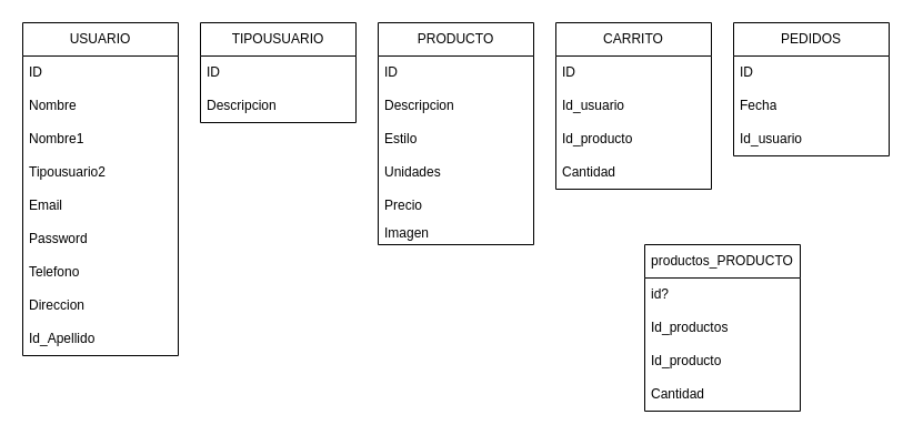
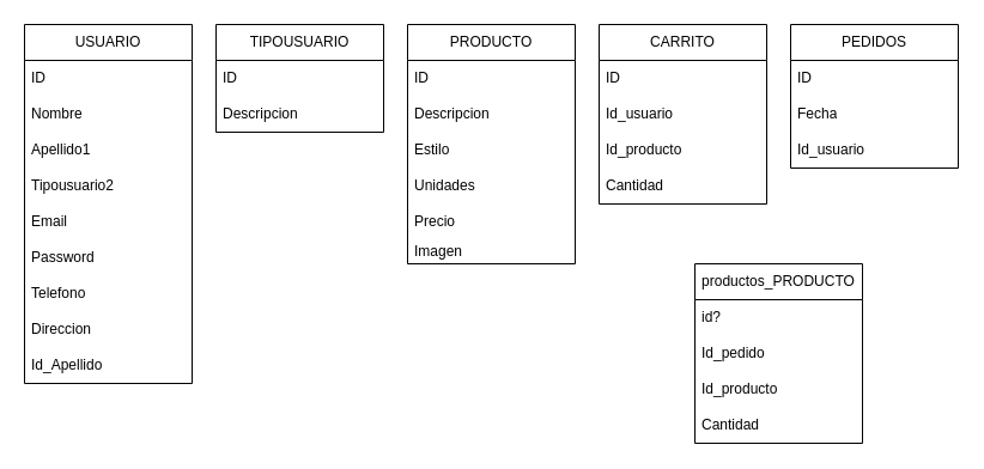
  <mxCell id="0" />
  <mxCell id="1" parent="0" />
  <mxCell id="2" value="USUARIO" style="swimlane;fontStyle=0;childLayout=stackLayout;horizontal=1;startSize=30;horizontalStack=0;resizeParent=1;resizeParentMax=0;resizeLast=0;collapsible=1;marginBottom=0;whiteSpace=wrap;html=1;" parent="1" vertex="1"><mxGeometry y="20" width="140" height="300" as="geometry" x="20"><mxRectangle x="110" y="490" width="100" height="30" as="alternateBounds" /></mxGeometry></mxCell>
  <mxCell id="3" value="ID" style="text;strokeColor=none;fillColor=none;align=left;verticalAlign=middle;spacingLeft=4;spacingRight=4;overflow=hidden;points=[[0,0.5],[1,0.5]];portConstraint=eastwest;rotatable=0;whiteSpace=wrap;html=1;" parent="2" vertex="1"><mxGeometry y="30" width="140" height="30" as="geometry" /></mxCell>
  <mxCell id="4" value="Nombre" style="text;strokeColor=none;fillColor=none;align=left;verticalAlign=middle;spacingLeft=4;spacingRight=4;overflow=hidden;points=[[0,0.5],[1,0.5]];portConstraint=eastwest;rotatable=0;whiteSpace=wrap;html=1;" parent="2" vertex="1"><mxGeometry y="60" width="140" height="30" as="geometry" /></mxCell>
- <mxCell id="5" value="Nombre1" style="text;strokeColor=none;fillColor=none;align=left;verticalAlign=middle;spacingLeft=4;spacingRight=4;overflow=hidden;points=[[0,0.5],[1,0.5]];portConstraint=eastwest;rotatable=0;whiteSpace=wrap;html=1;" parent="2" vertex="1"><mxGeometry y="90" width="140" height="30" as="geometry" /></mxCell>
+ <mxCell id="5" value="Apellido1" style="text;strokeColor=none;fillColor=none;align=left;verticalAlign=middle;spacingLeft=4;spacingRight=4;overflow=hidden;points=[[0,0.5],[1,0.5]];portConstraint=eastwest;rotatable=0;whiteSpace=wrap;html=1;" parent="2" vertex="1"><mxGeometry y="90" width="140" height="30" as="geometry" /></mxCell>
  <mxCell id="6" value="Tipousuario2" style="text;strokeColor=none;fillColor=none;align=left;verticalAlign=middle;spacingLeft=4;spacingRight=4;overflow=hidden;points=[[0,0.5],[1,0.5]];portConstraint=eastwest;rotatable=0;whiteSpace=wrap;html=1;" parent="2" vertex="1"><mxGeometry y="120" width="140" height="30" as="geometry" /></mxCell>
  <mxCell id="7" value="Email" style="text;strokeColor=none;fillColor=none;align=left;verticalAlign=middle;spacingLeft=4;spacingRight=4;overflow=hidden;points=[[0,0.5],[1,0.5]];portConstraint=eastwest;rotatable=0;whiteSpace=wrap;html=1;" parent="2" vertex="1"><mxGeometry y="150" width="140" height="30" as="geometry" /></mxCell>
  <mxCell id="8" value="Password" style="text;strokeColor=none;fillColor=none;align=left;verticalAlign=middle;spacingLeft=4;spacingRight=4;overflow=hidden;points=[[0,0.5],[1,0.5]];portConstraint=eastwest;rotatable=0;whiteSpace=wrap;html=1;" parent="2" vertex="1"><mxGeometry y="180" width="140" height="30" as="geometry" /></mxCell>
  <mxCell id="9" value="Telefono" style="text;strokeColor=none;fillColor=none;align=left;verticalAlign=middle;spacingLeft=4;spacingRight=4;overflow=hidden;points=[[0,0.5],[1,0.5]];portConstraint=eastwest;rotatable=0;whiteSpace=wrap;html=1;" parent="2" vertex="1"><mxGeometry y="210" width="140" height="30" as="geometry" /></mxCell>
  <mxCell id="10" value="Direccion" style="text;strokeColor=none;fillColor=none;align=left;verticalAlign=middle;spacingLeft=4;spacingRight=4;overflow=hidden;points=[[0,0.5],[1,0.5]];portConstraint=eastwest;rotatable=0;whiteSpace=wrap;html=1;" parent="2" vertex="1"><mxGeometry y="240" width="140" height="30" as="geometry" /></mxCell>
  <mxCell id="11" value="Id_Apellido" style="text;strokeColor=none;fillColor=none;align=left;verticalAlign=middle;spacingLeft=4;spacingRight=4;overflow=hidden;points=[[0,0.5],[1,0.5]];portConstraint=eastwest;rotatable=0;whiteSpace=wrap;html=1;" parent="2" vertex="1"><mxGeometry y="270" width="140" height="30" as="geometry" /></mxCell>
  <mxCell id="12" value="TIPOUSUARIO" style="swimlane;fontStyle=0;childLayout=stackLayout;horizontal=1;startSize=30;horizontalStack=0;resizeParent=1;resizeParentMax=0;resizeLast=0;collapsible=1;marginBottom=0;whiteSpace=wrap;html=1;" parent="1" vertex="1"><mxGeometry x="180" y="20" width="140" height="90" as="geometry"><mxRectangle x="110" y="490" width="100" height="30" as="alternateBounds" /></mxGeometry></mxCell>
  <mxCell id="13" value="ID" style="text;strokeColor=none;fillColor=none;align=left;verticalAlign=middle;spacingLeft=4;spacingRight=4;overflow=hidden;points=[[0,0.5],[1,0.5]];portConstraint=eastwest;rotatable=0;whiteSpace=wrap;html=1;" parent="12" vertex="1"><mxGeometry y="30" width="140" height="30" as="geometry" /></mxCell>
  <mxCell id="14" value="Descripcion" style="text;strokeColor=none;fillColor=none;align=left;verticalAlign=middle;spacingLeft=4;spacingRight=4;overflow=hidden;points=[[0,0.5],[1,0.5]];portConstraint=eastwest;rotatable=0;whiteSpace=wrap;html=1;" parent="12" vertex="1"><mxGeometry y="60" width="140" height="30" as="geometry" /></mxCell>
  <mxCell id="15" value="PRODUCTO" style="swimlane;fontStyle=0;childLayout=stackLayout;horizontal=1;startSize=30;horizontalStack=0;resizeParent=1;resizeParentMax=0;resizeLast=0;collapsible=1;marginBottom=0;whiteSpace=wrap;html=1;" parent="1" vertex="1"><mxGeometry x="340" y="20" width="140" height="200" as="geometry"><mxRectangle x="110" y="490" width="100" height="30" as="alternateBounds" /></mxGeometry></mxCell>
  <mxCell id="16" value="ID" style="text;strokeColor=none;fillColor=none;align=left;verticalAlign=middle;spacingLeft=4;spacingRight=4;overflow=hidden;points=[[0,0.5],[1,0.5]];portConstraint=eastwest;rotatable=0;whiteSpace=wrap;html=1;" parent="15" vertex="1"><mxGeometry y="30" width="140" height="30" as="geometry" /></mxCell>
  <mxCell id="17" value="Descripcion" style="text;strokeColor=none;fillColor=none;align=left;verticalAlign=middle;spacingLeft=4;spacingRight=4;overflow=hidden;points=[[0,0.5],[1,0.5]];portConstraint=eastwest;rotatable=0;whiteSpace=wrap;html=1;" parent="15" vertex="1"><mxGeometry y="60" width="140" height="30" as="geometry" /></mxCell>
  <mxCell id="18" value="Estilo" style="text;strokeColor=none;fillColor=none;align=left;verticalAlign=middle;spacingLeft=4;spacingRight=4;overflow=hidden;points=[[0,0.5],[1,0.5]];portConstraint=eastwest;rotatable=0;whiteSpace=wrap;html=1;" parent="15" vertex="1"><mxGeometry y="90" width="140" height="30" as="geometry" /></mxCell>
  <mxCell id="19" value="Unidades" style="text;strokeColor=none;fillColor=none;align=left;verticalAlign=middle;spacingLeft=4;spacingRight=4;overflow=hidden;points=[[0,0.5],[1,0.5]];portConstraint=eastwest;rotatable=0;whiteSpace=wrap;html=1;" parent="15" vertex="1"><mxGeometry y="120" width="140" height="30" as="geometry" /></mxCell>
  <mxCell id="20" value="Precio" style="text;strokeColor=none;fillColor=none;align=left;verticalAlign=middle;spacingLeft=4;spacingRight=4;overflow=hidden;points=[[0,0.5],[1,0.5]];portConstraint=eastwest;rotatable=0;whiteSpace=wrap;html=1;" parent="15" vertex="1"><mxGeometry y="150" width="140" height="30" as="geometry" /></mxCell>
  <mxCell id="21" value="Imagen" style="text;strokeColor=none;fillColor=none;align=left;verticalAlign=middle;spacingLeft=4;spacingRight=4;overflow=hidden;points=[[0,0.5],[1,0.5]];portConstraint=eastwest;rotatable=0;whiteSpace=wrap;html=1;" vertex="1" parent="15"><mxGeometry y="180" width="140" height="20" as="geometry" /></mxCell>
  <mxCell id="22" value="PEDIDOS" style="swimlane;fontStyle=0;childLayout=stackLayout;horizontal=1;startSize=30;horizontalStack=0;resizeParent=1;resizeParentMax=0;resizeLast=0;collapsible=1;marginBottom=0;whiteSpace=wrap;html=1;" parent="1" vertex="1"><mxGeometry x="660" y="20" width="140" height="120" as="geometry"><mxRectangle x="110" y="490" width="100" height="30" as="alternateBounds" /></mxGeometry></mxCell>
  <mxCell id="23" value="ID" style="text;strokeColor=none;fillColor=none;align=left;verticalAlign=middle;spacingLeft=4;spacingRight=4;overflow=hidden;points=[[0,0.5],[1,0.5]];portConstraint=eastwest;rotatable=0;whiteSpace=wrap;html=1;" parent="22" vertex="1"><mxGeometry y="30" width="140" height="30" as="geometry" /></mxCell>
  <mxCell id="24" value="Fecha" style="text;strokeColor=none;fillColor=none;align=left;verticalAlign=middle;spacingLeft=4;spacingRight=4;overflow=hidden;points=[[0,0.5],[1,0.5]];portConstraint=eastwest;rotatable=0;whiteSpace=wrap;html=1;" parent="22" vertex="1"><mxGeometry y="60" width="140" height="30" as="geometry" /></mxCell>
  <mxCell id="25" value="Id_usuario" style="text;strokeColor=none;fillColor=none;align=left;verticalAlign=middle;spacingLeft=4;spacingRight=4;overflow=hidden;points=[[0,0.5],[1,0.5]];portConstraint=eastwest;rotatable=0;whiteSpace=wrap;html=1;" vertex="1" parent="22"><mxGeometry y="90" width="140" height="30" as="geometry" /></mxCell>
  <mxCell id="26" value="CARRITO" style="swimlane;fontStyle=0;childLayout=stackLayout;horizontal=1;startSize=30;horizontalStack=0;resizeParent=1;resizeParentMax=0;resizeLast=0;collapsible=1;marginBottom=0;whiteSpace=wrap;html=1;" parent="1" vertex="1"><mxGeometry x="500" y="20" width="140" height="150" as="geometry"><mxRectangle x="110" y="490" width="100" height="30" as="alternateBounds" /></mxGeometry></mxCell>
  <mxCell id="27" value="ID" style="text;strokeColor=none;fillColor=none;align=left;verticalAlign=middle;spacingLeft=4;spacingRight=4;overflow=hidden;points=[[0,0.5],[1,0.5]];portConstraint=eastwest;rotatable=0;whiteSpace=wrap;html=1;" parent="26" vertex="1"><mxGeometry y="30" width="140" height="30" as="geometry" /></mxCell>
  <mxCell id="28" value="Id_usuario" style="text;strokeColor=none;fillColor=none;align=left;verticalAlign=middle;spacingLeft=4;spacingRight=4;overflow=hidden;points=[[0,0.5],[1,0.5]];portConstraint=eastwest;rotatable=0;whiteSpace=wrap;html=1;" parent="26" vertex="1"><mxGeometry y="60" width="140" height="30" as="geometry" /></mxCell>
  <mxCell id="29" value="Id_producto" style="text;strokeColor=none;fillColor=none;align=left;verticalAlign=middle;spacingLeft=4;spacingRight=4;overflow=hidden;points=[[0,0.5],[1,0.5]];portConstraint=eastwest;rotatable=0;whiteSpace=wrap;html=1;" parent="26" vertex="1"><mxGeometry y="90" width="140" height="30" as="geometry" /></mxCell>
  <mxCell id="30" value="Cantidad" style="text;strokeColor=none;fillColor=none;align=left;verticalAlign=middle;spacingLeft=4;spacingRight=4;overflow=hidden;points=[[0,0.5],[1,0.5]];portConstraint=eastwest;rotatable=0;whiteSpace=wrap;html=1;" vertex="1" parent="26"><mxGeometry y="120" width="140" height="30" as="geometry" /></mxCell>
  <mxCell id="31" value="productos_PRODUCTO" style="swimlane;fontStyle=0;childLayout=stackLayout;horizontal=1;startSize=30;horizontalStack=0;resizeParent=1;resizeParentMax=0;resizeLast=0;collapsible=1;marginBottom=0;whiteSpace=wrap;html=1;" vertex="1" parent="1"><mxGeometry x="580" y="220" width="140" height="150" as="geometry"><mxRectangle x="110" y="490" width="100" height="30" as="alternateBounds" /></mxGeometry></mxCell>
  <mxCell id="32" value="id?" style="text;strokeColor=none;fillColor=none;align=left;verticalAlign=middle;spacingLeft=4;spacingRight=4;overflow=hidden;points=[[0,0.5],[1,0.5]];portConstraint=eastwest;rotatable=0;whiteSpace=wrap;html=1;" vertex="1" parent="31"><mxGeometry y="30" width="140" height="30" as="geometry" /></mxCell>
- <mxCell id="33" value="Id_productos" style="text;strokeColor=none;fillColor=none;align=left;verticalAlign=middle;spacingLeft=4;spacingRight=4;overflow=hidden;points=[[0,0.5],[1,0.5]];portConstraint=eastwest;rotatable=0;whiteSpace=wrap;html=1;" vertex="1" parent="31"><mxGeometry y="60" width="140" height="30" as="geometry" /></mxCell>
+ <mxCell id="33" value="Id_pedido" style="text;strokeColor=none;fillColor=none;align=left;verticalAlign=middle;spacingLeft=4;spacingRight=4;overflow=hidden;points=[[0,0.5],[1,0.5]];portConstraint=eastwest;rotatable=0;whiteSpace=wrap;html=1;" vertex="1" parent="31"><mxGeometry y="60" width="140" height="30" as="geometry" /></mxCell>
  <mxCell id="34" value="Id_producto" style="text;strokeColor=none;fillColor=none;align=left;verticalAlign=middle;spacingLeft=4;spacingRight=4;overflow=hidden;points=[[0,0.5],[1,0.5]];portConstraint=eastwest;rotatable=0;whiteSpace=wrap;html=1;" vertex="1" parent="31"><mxGeometry y="90" width="140" height="30" as="geometry" /></mxCell>
  <mxCell id="35" value="Cantidad" style="text;strokeColor=none;fillColor=none;align=left;verticalAlign=middle;spacingLeft=4;spacingRight=4;overflow=hidden;points=[[0,0.5],[1,0.5]];portConstraint=eastwest;rotatable=0;whiteSpace=wrap;html=1;" vertex="1" parent="31"><mxGeometry y="120" width="140" height="30" as="geometry" /></mxCell>
